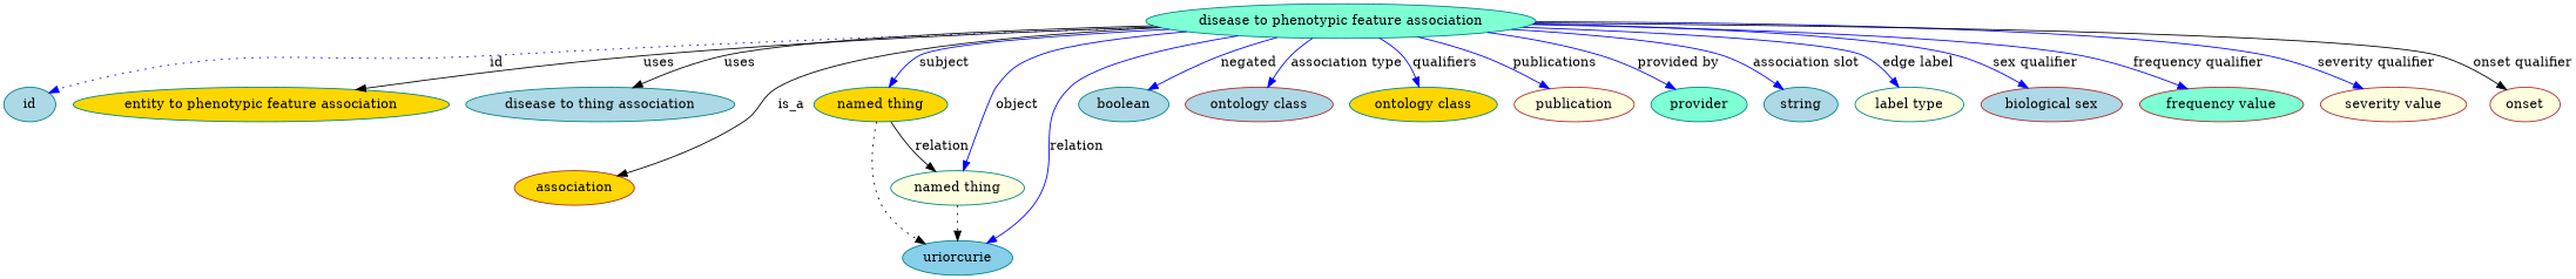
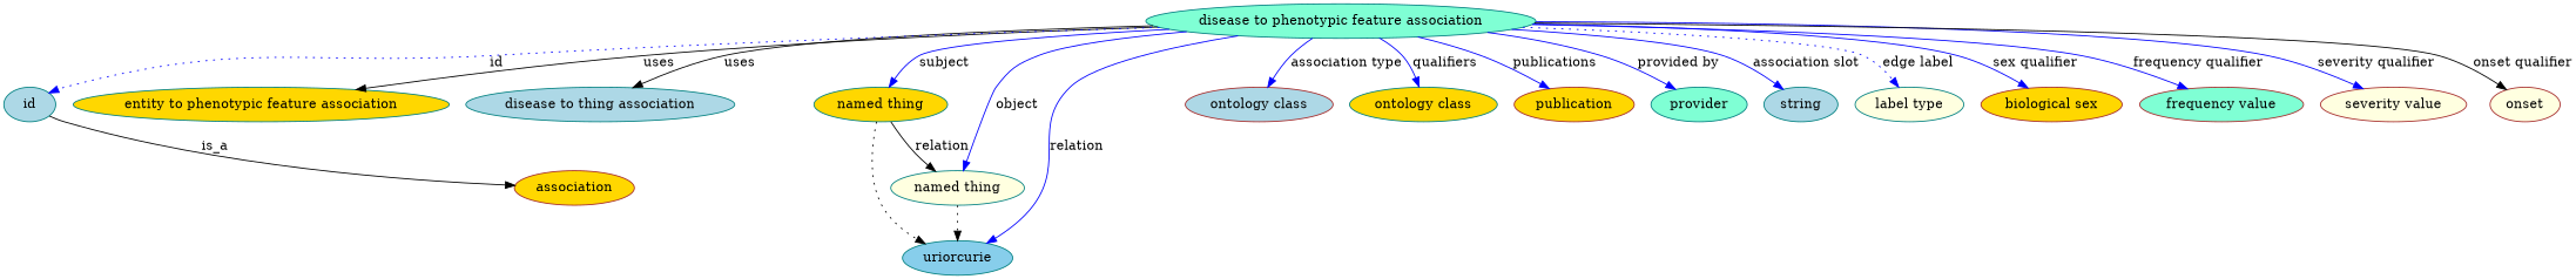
  digraph {
    node [color=teal fillcolor=gold style=filled]
    edge [color=blue style=solid]
    n1 [fillcolor=aquamarine height=0.5 label="disease to phenotypic feature association" width=4.2917]
    association [color=brown height=0.5 width=1.3723]
    "entity to phenotypic feature association" [height=0.5 width=4.1417]
    "disease to thing association" [fillcolor=lightblue height=0.5 width=2.9619]
    n5 [height=0.5 label="named thing" width=1.5019]
    n6 [fillcolor=skyblue height=0.5 label=uriorcurie width=1.2492]
    n7 [fillcolor=lightyellow height=0.5 label="named thing" width=1.5019]
    id [fillcolor=lightblue height=0.5 width=0.75]
-   n9 [fillcolor=lightblue height=0.5 label=boolean width=1.0584]
    n10 [color=brown fillcolor=lightblue height=0.5 label="ontology class" width=1.6931]
    n11 [height=0.5 label="ontology class" width=1.6931]
-   n12 [color=brown fillcolor=lightyellow height=0.5 label=publication width=1.3859]
+   n12 [color=brown height=0.5 label=publication width=1.3859]
    n13 [fillcolor=aquamarine height=0.5 label=provider width=1.1129]
    n14 [fillcolor=lightblue height=0.5 label=string width=0.8403]
    n15 [fillcolor=lightyellow height=0.5 label="label type" width=1.2425]
-   n16 [color=brown fillcolor=lightblue height=0.5 label="biological sex" width=1.652]
+   n16 [color=brown height=0.5 label="biological sex" width=1.652]
    n17 [color=brown fillcolor=aquamarine height=0.5 label="frequency value" width=1.8561]
    n18 [color=brown fillcolor=lightyellow height=0.5 label="severity value" width=1.6517]
    n19 [color=brown fillcolor=lightyellow height=0.5 label=onset width=0.79928]
-   n1 -> association [label=is_a color="" style=""]
+   id -> association [label=is_a color="" style=""]
    n1 -> "entity to phenotypic feature association" [label=uses color="" style=""]
    n1 -> "disease to thing association" [label=uses color="" style=""]
    n1 -> n5 [label=subject]
    n1 -> n6 [label=relation]
    n1 -> n7 [label=object]
    n1 -> id [label=id style=dotted]
-   n1 -> n9 [label=negated]
    n1 -> n10 [label="association type"]
    n1 -> n11 [label=qualifiers]
    n1 -> n12 [label=publications]
    n1 -> n13 [label="provided by"]
    n1 -> n14 [label="association slot"]
-   n1 -> n15 [label="edge label"]
+   n1 -> n15 [label="edge label" style=dotted]
    n1 -> n16 [label="sex qualifier"]
    n1 -> n17 [label="frequency qualifier"]
    n1 -> n18 [label="severity qualifier"]
    n1 -> n19 [color=black label="onset qualifier"]
    n5 -> n6 [style=dotted color=""]
    n5 -> n7 [label=relation color="" style=""]
    n7 -> n6 [style=dotted color=""]
  }
